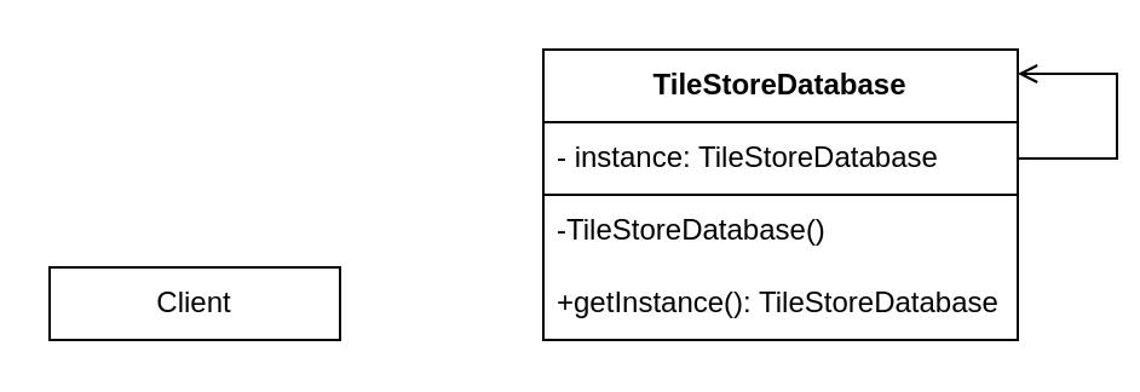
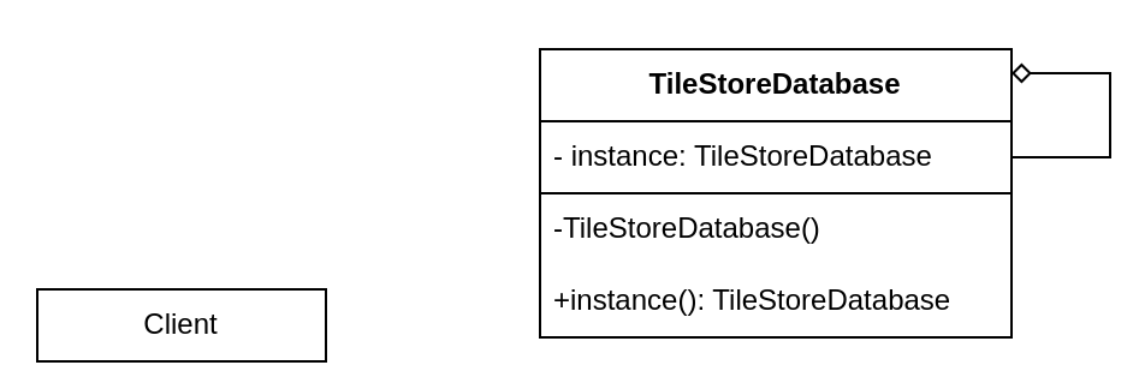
  <mxCell id="0" />
  <mxCell id="1" parent="0" />
- <mxCell id="2" value="Client" style="rounded=0;whiteSpace=wrap;html=1;" vertex="1" parent="1"><mxGeometry x="20" y="110" width="120" height="30" as="geometry" /></mxCell>
+ <mxCell id="2" value="Client" style="rounded=0;whiteSpace=wrap;html=1;" vertex="1" parent="1"><mxGeometry x="15" y="120" width="120" height="30" as="geometry" /></mxCell>
  <mxCell id="3" value="&lt;b&gt;TileStoreDatabase&lt;/b&gt;" style="swimlane;fontStyle=0;childLayout=stackLayout;horizontal=1;startSize=30;horizontalStack=0;resizeParent=1;resizeParentMax=0;resizeLast=0;collapsible=1;marginBottom=0;whiteSpace=wrap;html=1;" vertex="1" parent="1"><mxGeometry x="224" y="20" width="196" height="120" as="geometry" /></mxCell>
- <mxCell id="4" style="edgeStyle=orthogonalEdgeStyle;rounded=0;orthogonalLoop=1;jettySize=auto;html=1;exitX=1;exitY=0.5;exitDx=0;exitDy=0;endArrow=open;endFill=0;" edge="1" parent="3" source="5" target="3"><mxGeometry relative="1" as="geometry"><mxPoint x="206" y="10" as="targetPoint" /><Array as="points"><mxPoint x="237" y="45" /><mxPoint x="237" y="10" /></Array></mxGeometry></mxCell>
+ <mxCell id="4" style="edgeStyle=orthogonalEdgeStyle;rounded=0;orthogonalLoop=1;jettySize=auto;html=1;exitX=1;exitY=0.5;exitDx=0;exitDy=0;endArrow=diamond;endFill=0;" edge="1" parent="3" source="5" target="3"><mxGeometry relative="1" as="geometry"><mxPoint x="206" y="10" as="targetPoint" /><Array as="points"><mxPoint x="237" y="45" /><mxPoint x="237" y="10" /></Array></mxGeometry></mxCell>
  <mxCell id="5" value="- instance: TileStoreDatabase" style="text;strokeColor=default;fillColor=none;align=left;verticalAlign=middle;spacingLeft=4;spacingRight=4;overflow=hidden;points=[[0,0.5],[1,0.5]];portConstraint=eastwest;rotatable=0;whiteSpace=wrap;html=1;" vertex="1" parent="3"><mxGeometry y="30" width="196" height="30" as="geometry" /></mxCell>
  <mxCell id="6" value="-TileStoreDatabase()" style="text;strokeColor=none;fillColor=none;align=left;verticalAlign=middle;spacingLeft=4;spacingRight=4;overflow=hidden;points=[[0,0.5],[1,0.5]];portConstraint=eastwest;rotatable=0;whiteSpace=wrap;html=1;" vertex="1" parent="3"><mxGeometry y="60" width="196" height="30" as="geometry" /></mxCell>
- <mxCell id="7" value="+getInstance(): TileStoreDatabase" style="text;strokeColor=none;fillColor=none;align=left;verticalAlign=middle;spacingLeft=4;spacingRight=4;overflow=hidden;points=[[0,0.5],[1,0.5]];portConstraint=eastwest;rotatable=0;whiteSpace=wrap;html=1;" vertex="1" parent="3"><mxGeometry y="90" width="196" height="30" as="geometry" /></mxCell>
+ <mxCell id="7" value="+instance(): TileStoreDatabase" style="text;strokeColor=none;fillColor=none;align=left;verticalAlign=middle;spacingLeft=4;spacingRight=4;overflow=hidden;points=[[0,0.5],[1,0.5]];portConstraint=eastwest;rotatable=0;whiteSpace=wrap;html=1;" vertex="1" parent="3"><mxGeometry y="90" width="196" height="30" as="geometry" /></mxCell>
